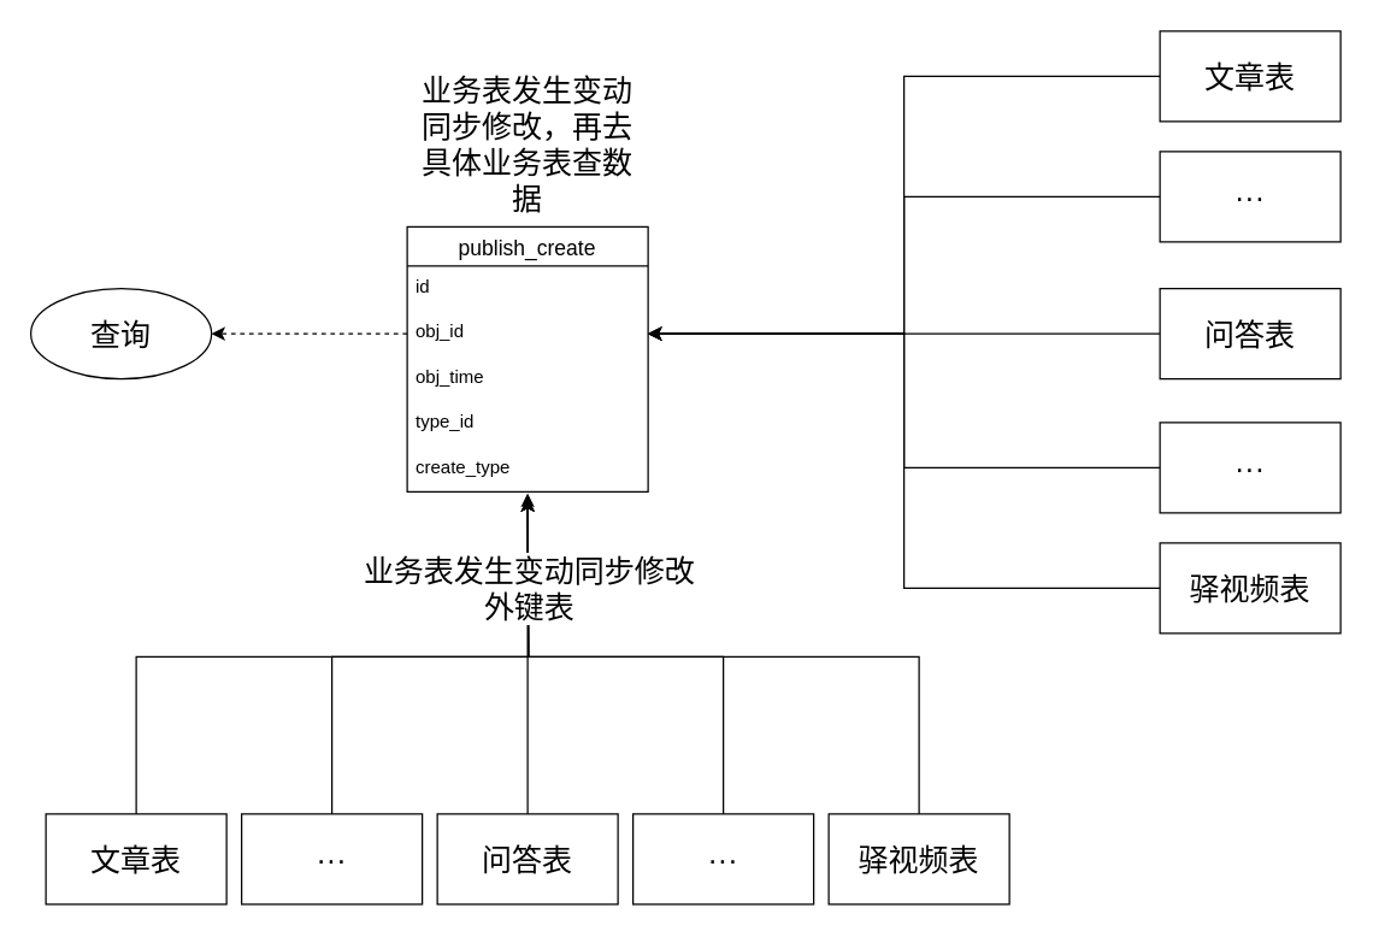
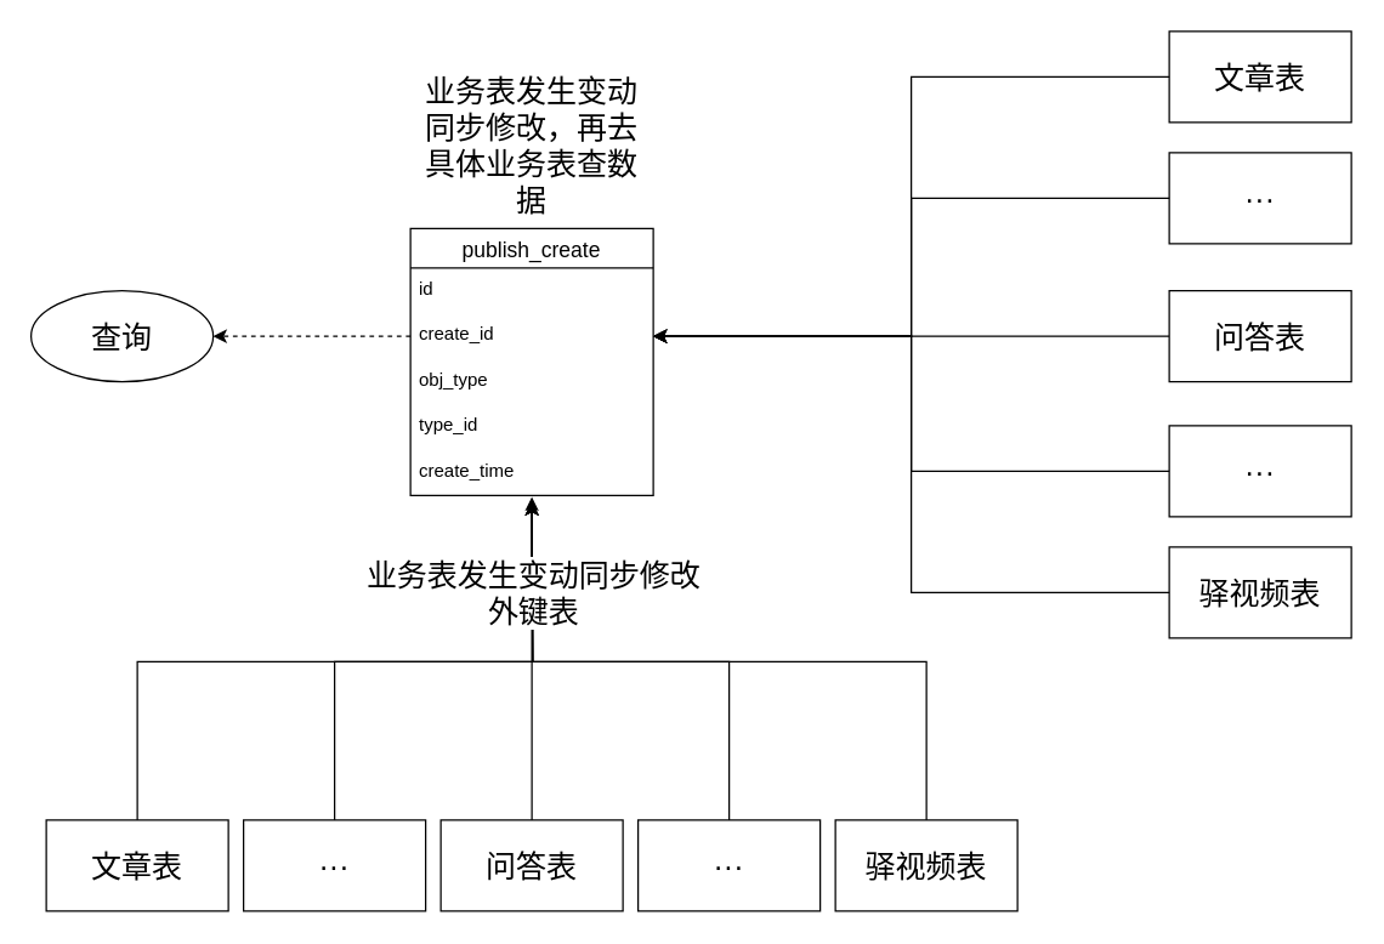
  <mxCell id="0" />
  <mxCell id="1" parent="0" />
  <mxCell id="2" value="publish_create" style="swimlane;fontStyle=0;childLayout=stackLayout;horizontal=1;startSize=26;horizontalStack=0;resizeParent=1;resizeParentMax=0;resizeLast=0;collapsible=1;marginBottom=0;align=center;fontSize=14;" vertex="1" parent="1"><mxGeometry x="270" y="150" width="160" height="176" as="geometry" /></mxCell>
  <mxCell id="3" value="id" style="text;strokeColor=none;fillColor=none;spacingLeft=4;spacingRight=4;overflow=hidden;rotatable=0;points=[[0,0.5],[1,0.5]];portConstraint=eastwest;fontSize=12;" vertex="1" parent="2"><mxGeometry y="26" width="160" height="30" as="geometry" /></mxCell>
- <mxCell id="4" value="obj_id" style="text;strokeColor=none;fillColor=none;spacingLeft=4;spacingRight=4;overflow=hidden;rotatable=0;points=[[0,0.5],[1,0.5]];portConstraint=eastwest;fontSize=12;" vertex="1" parent="2"><mxGeometry y="56" width="160" height="30" as="geometry" /></mxCell>
- <mxCell id="5" value="obj_time" style="text;strokeColor=none;fillColor=none;spacingLeft=4;spacingRight=4;overflow=hidden;rotatable=0;points=[[0,0.5],[1,0.5]];portConstraint=eastwest;fontSize=12;" vertex="1" parent="2"><mxGeometry y="86" width="160" height="30" as="geometry" /></mxCell>
+ <mxCell id="4" value="create_id" style="text;strokeColor=none;fillColor=none;spacingLeft=4;spacingRight=4;overflow=hidden;rotatable=0;points=[[0,0.5],[1,0.5]];portConstraint=eastwest;fontSize=12;" vertex="1" parent="2"><mxGeometry y="56" width="160" height="30" as="geometry" /></mxCell>
+ <mxCell id="5" value="obj_type" style="text;strokeColor=none;fillColor=none;spacingLeft=4;spacingRight=4;overflow=hidden;rotatable=0;points=[[0,0.5],[1,0.5]];portConstraint=eastwest;fontSize=12;" vertex="1" parent="2"><mxGeometry y="86" width="160" height="30" as="geometry" /></mxCell>
  <mxCell id="6" value="type_id" style="text;strokeColor=none;fillColor=none;spacingLeft=4;spacingRight=4;overflow=hidden;rotatable=0;points=[[0,0.5],[1,0.5]];portConstraint=eastwest;fontSize=12;" vertex="1" parent="2"><mxGeometry y="116" width="160" height="30" as="geometry" /></mxCell>
- <mxCell id="7" value="create_type" style="text;strokeColor=none;fillColor=none;spacingLeft=4;spacingRight=4;overflow=hidden;rotatable=0;points=[[0,0.5],[1,0.5]];portConstraint=eastwest;fontSize=12;" vertex="1" parent="2"><mxGeometry y="146" width="160" height="30" as="geometry" /></mxCell>
+ <mxCell id="7" value="create_time" style="text;strokeColor=none;fillColor=none;spacingLeft=4;spacingRight=4;overflow=hidden;rotatable=0;points=[[0,0.5],[1,0.5]];portConstraint=eastwest;fontSize=12;" vertex="1" parent="2"><mxGeometry y="146" width="160" height="30" as="geometry" /></mxCell>
  <mxCell id="8" value="查询" style="ellipse;whiteSpace=wrap;html=1;fontSize=20;" vertex="1" parent="1"><mxGeometry x="20" y="191" width="120" height="60" as="geometry" /></mxCell>
  <mxCell id="9" style="edgeStyle=orthogonalEdgeStyle;rounded=0;orthogonalLoop=1;jettySize=auto;html=1;exitX=0;exitY=0.5;exitDx=0;exitDy=0;fontSize=20;entryX=1;entryY=0.5;entryDx=0;entryDy=0;" edge="1" parent="1" source="10" target="4"><mxGeometry relative="1" as="geometry"><mxPoint x="560" y="221" as="sourcePoint" /></mxGeometry></mxCell>
  <mxCell id="10" value="问答表" style="rounded=0;whiteSpace=wrap;html=1;fontSize=20;" vertex="1" parent="1"><mxGeometry x="770" y="191" width="120" height="60" as="geometry" /></mxCell>
  <mxCell id="11" value="文章表" style="rounded=0;whiteSpace=wrap;html=1;fontSize=20;" vertex="1" parent="1"><mxGeometry x="770" y="20" width="120" height="60" as="geometry" /></mxCell>
  <mxCell id="12" value="驿视频表" style="rounded=0;whiteSpace=wrap;html=1;fontSize=20;" vertex="1" parent="1"><mxGeometry x="770" y="360" width="120" height="60" as="geometry" /></mxCell>
  <mxCell id="13" style="edgeStyle=orthogonalEdgeStyle;rounded=0;orthogonalLoop=1;jettySize=auto;html=1;exitX=0;exitY=0.5;exitDx=0;exitDy=0;entryX=1;entryY=0.5;entryDx=0;entryDy=0;fontSize=20;" edge="1" parent="1" source="11" target="4"><mxGeometry relative="1" as="geometry" /></mxCell>
  <mxCell id="14" style="edgeStyle=orthogonalEdgeStyle;rounded=0;orthogonalLoop=1;jettySize=auto;html=1;exitX=0;exitY=0.5;exitDx=0;exitDy=0;entryX=1;entryY=0.5;entryDx=0;entryDy=0;fontSize=20;" edge="1" parent="1" source="12" target="4"><mxGeometry relative="1" as="geometry" /></mxCell>
  <mxCell id="15" value="···" style="rounded=0;whiteSpace=wrap;html=1;fontSize=20;" vertex="1" parent="1"><mxGeometry x="770" y="100" width="120" height="60" as="geometry" /></mxCell>
  <mxCell id="16" value="···" style="rounded=0;whiteSpace=wrap;html=1;fontSize=20;" vertex="1" parent="1"><mxGeometry x="770" y="280" width="120" height="60" as="geometry" /></mxCell>
  <mxCell id="17" style="edgeStyle=orthogonalEdgeStyle;rounded=0;orthogonalLoop=1;jettySize=auto;html=1;exitX=0;exitY=0.5;exitDx=0;exitDy=0;entryX=1;entryY=0.5;entryDx=0;entryDy=0;fontSize=20;" edge="1" parent="1" source="15" target="4"><mxGeometry relative="1" as="geometry" /></mxCell>
  <mxCell id="18" value="业务表发生变动同步修改，再去具体业务表查数据" style="text;html=1;strokeColor=none;fillColor=none;align=center;verticalAlign=middle;whiteSpace=wrap;rounded=0;fontSize=20;" vertex="1" parent="1"><mxGeometry x="270" y="60" width="160" height="70" as="geometry" /></mxCell>
  <mxCell id="19" style="edgeStyle=orthogonalEdgeStyle;rounded=0;orthogonalLoop=1;jettySize=auto;html=1;exitX=0.5;exitY=0;exitDx=0;exitDy=0;entryX=0.5;entryY=1.033;entryDx=0;entryDy=0;entryPerimeter=0;fontSize=20;" edge="1" parent="1" source="20" target="7"><mxGeometry relative="1" as="geometry" /></mxCell>
  <mxCell id="20" value="问答表" style="rounded=0;whiteSpace=wrap;html=1;fontSize=20;" vertex="1" parent="1"><mxGeometry x="290" y="540" width="120" height="60" as="geometry" /></mxCell>
  <mxCell id="21" style="edgeStyle=orthogonalEdgeStyle;rounded=0;orthogonalLoop=1;jettySize=auto;html=1;exitX=0.5;exitY=0;exitDx=0;exitDy=0;fontSize=20;" edge="1" parent="1" source="22"><mxGeometry relative="1" as="geometry"><mxPoint x="350" y="330" as="targetPoint" /></mxGeometry></mxCell>
  <mxCell id="22" value="文章表" style="rounded=0;whiteSpace=wrap;html=1;fontSize=20;" vertex="1" parent="1"><mxGeometry x="30" y="540" width="120" height="60" as="geometry" /></mxCell>
  <mxCell id="23" style="edgeStyle=orthogonalEdgeStyle;rounded=0;orthogonalLoop=1;jettySize=auto;html=1;exitX=0.5;exitY=0;exitDx=0;exitDy=0;fontSize=20;" edge="1" parent="1" source="24"><mxGeometry relative="1" as="geometry"><mxPoint x="350" y="330" as="targetPoint" /></mxGeometry></mxCell>
  <mxCell id="24" value="驿视频表" style="rounded=0;whiteSpace=wrap;html=1;fontSize=20;" vertex="1" parent="1"><mxGeometry x="550" y="540" width="120" height="60" as="geometry" /></mxCell>
  <mxCell id="25" style="edgeStyle=orthogonalEdgeStyle;rounded=0;orthogonalLoop=1;jettySize=auto;html=1;exitX=0.5;exitY=0;exitDx=0;exitDy=0;fontSize=20;" edge="1" parent="1" source="26"><mxGeometry relative="1" as="geometry"><mxPoint x="350" y="330" as="targetPoint" /></mxGeometry></mxCell>
  <mxCell id="26" value="···" style="rounded=0;whiteSpace=wrap;html=1;fontSize=20;" vertex="1" parent="1"><mxGeometry x="160" y="540" width="120" height="60" as="geometry" /></mxCell>
  <mxCell id="27" style="edgeStyle=orthogonalEdgeStyle;rounded=0;orthogonalLoop=1;jettySize=auto;html=1;exitX=0.5;exitY=0;exitDx=0;exitDy=0;fontSize=20;" edge="1" parent="1" source="29"><mxGeometry relative="1" as="geometry"><mxPoint x="350" y="330" as="targetPoint" /></mxGeometry></mxCell>
  <mxCell id="28" value="业务表发生变动同步修改&lt;br&gt;外键表" style="edgeLabel;html=1;align=center;verticalAlign=middle;resizable=0;points=[];fontSize=20;" vertex="1" connectable="0" parent="27"><mxGeometry x="0.806" y="-1" relative="1" as="geometry"><mxPoint x="-1" y="27" as="offset" /></mxGeometry></mxCell>
  <mxCell id="29" value="···" style="rounded=0;whiteSpace=wrap;html=1;fontSize=20;" vertex="1" parent="1"><mxGeometry x="420" y="540" width="120" height="60" as="geometry" /></mxCell>
  <mxCell id="30" style="edgeStyle=orthogonalEdgeStyle;rounded=0;orthogonalLoop=1;jettySize=auto;html=1;fontSize=20;exitX=0;exitY=0.5;exitDx=0;exitDy=0;dashed=1;" edge="1" parent="1" source="4" target="8"><mxGeometry relative="1" as="geometry" /></mxCell>
  <mxCell id="31" style="edgeStyle=orthogonalEdgeStyle;rounded=0;orthogonalLoop=1;jettySize=auto;html=1;exitX=0;exitY=0.5;exitDx=0;exitDy=0;entryX=1;entryY=0.5;entryDx=0;entryDy=0;fontSize=20;" edge="1" parent="1" source="16" target="4"><mxGeometry relative="1" as="geometry" /></mxCell>
